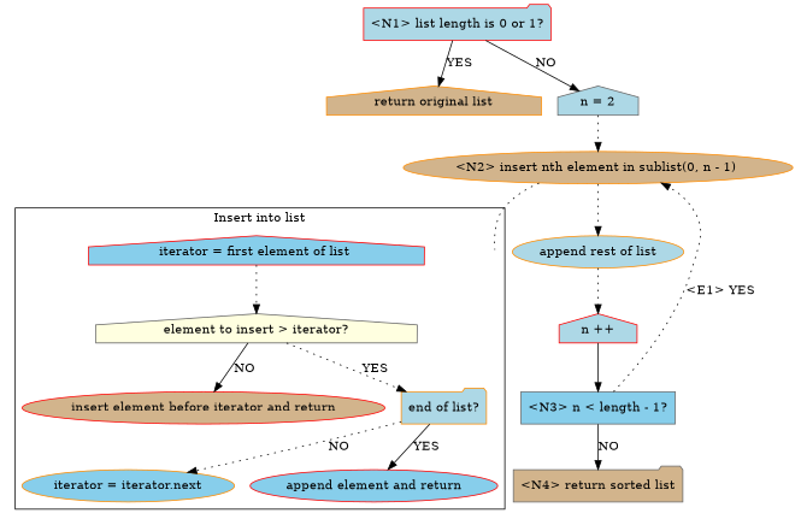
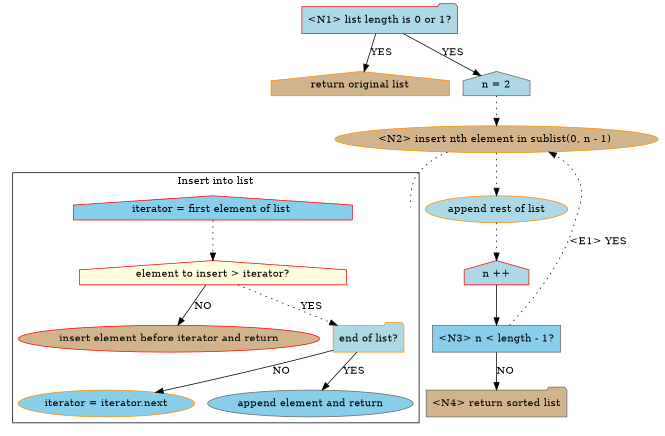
  digraph {
    compound=true
    node [shape=house style=filled color=red fillcolor=lightblue]
    edge [style=dotted]
    cluster1Connector [shape=point style=invis color="" fillcolor=""]
    n2 [fillcolor=skyblue label="iterator = first element of list "]
-   n3 [color=gray40 fillcolor=lightyellow label="element to insert > iterator?"]
+   n3 [fillcolor=lightyellow label="element to insert > iterator?"]
    n4 [fillcolor=tan label="insert element before iterator and return" shape=ellipse]
    n5 [color=darkorange label="end of list?" shape=folder]
    n6 [color=darkorange fillcolor=skyblue label="iterator = iterator.next" shape=ellipse]
-   n7 [fillcolor=skyblue label="append element and return" shape=ellipse]
+   n7 [color=gray40 fillcolor=skyblue label="append element and return" shape=ellipse]
    n8 [label="<N1> list length is 0 or 1?" shape=folder]
    "return original list" [color=darkorange fillcolor=tan]
    n10 [color=gray40 label="n = 2"]
    n11 [color=darkorange fillcolor=tan label="<N2> insert nth element in sublist(0, n - 1) " shape=ellipse]
    n12 [color=darkorange label="append rest of list" shape=ellipse]
    n13 [label="n ++"]
    n14 [color=gray40 fillcolor=skyblue label="<N3> n < length - 1?" shape=box]
    "<N4> return sorted list" [color=gray40 fillcolor=tan shape=folder]
    subgraph cluster_1 {
      label="Insert into list"
      cluster1Connector
      n2
      n3
      n4
      n5
      n6
      n7
    }
    n2 -> n3
    n3 -> n4 [label=NO style=solid]
    n3 -> n5 [label=YES]
-   n5 -> n6 [label=NO]
+   n5 -> n6 [label=NO style=solid]
    n5 -> n7 [label=YES style=solid]
    n8 -> "return original list" [label=YES style=solid]
-   n8 -> n10 [label=NO style=solid]
+   n8 -> n10 [label=YES style=solid]
    n10 -> n11
    n11 -> cluster1Connector [arrowhead=none]
    n11 -> n12
    n12 -> n13
    n13 -> n14 [style=solid]
    n14 -> n11 [label="<E1> YES"]
    n14 -> "<N4> return sorted list" [label=NO style=solid]
  }
